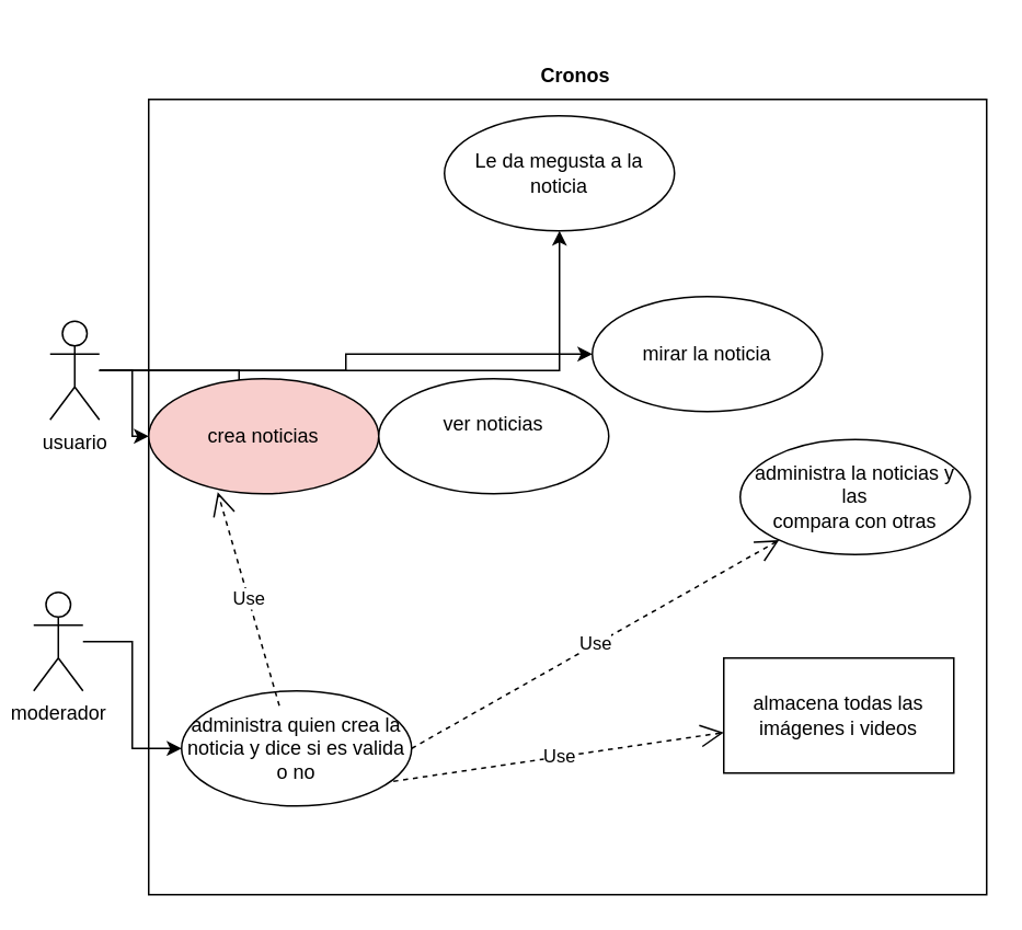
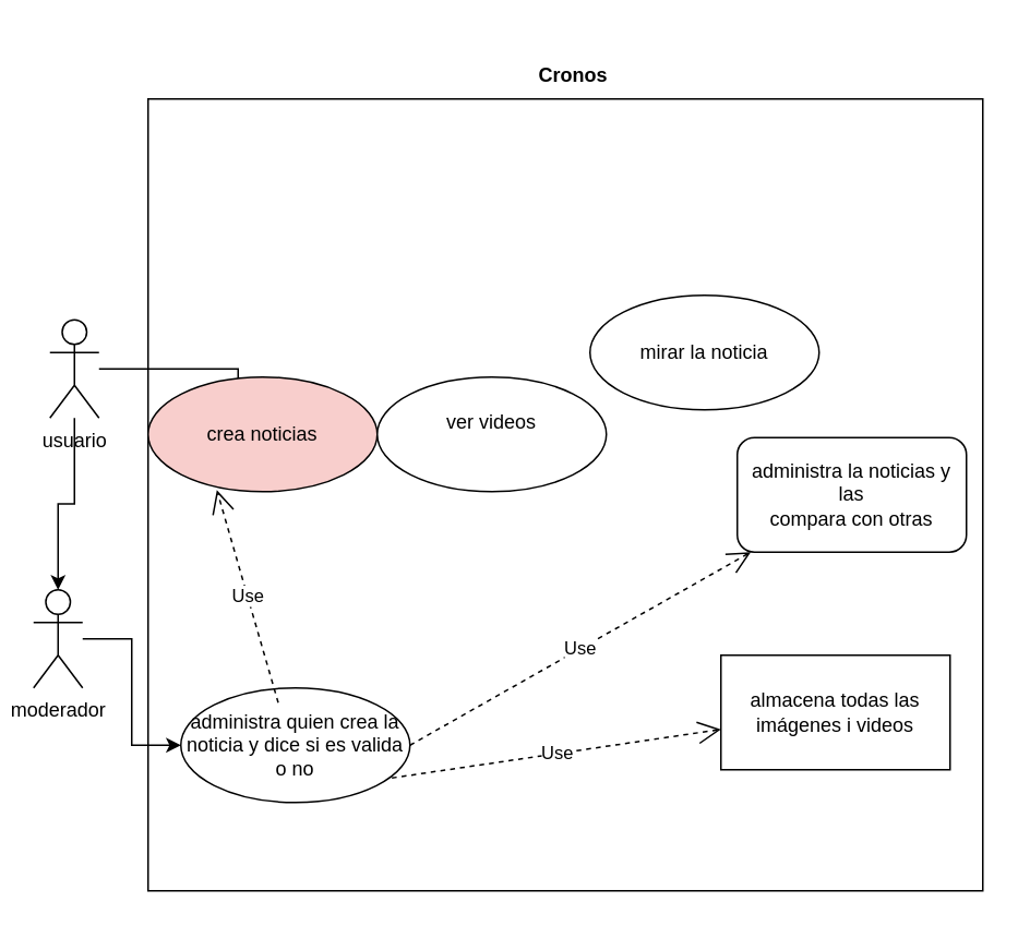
  <mxCell id="0" />
  <mxCell id="1" parent="0" />
  <mxCell id="2" value="" style="html=1;" parent="1" vertex="1"><mxGeometry x="90" y="60" width="510" height="484" as="geometry" /></mxCell>
  <mxCell id="3" value="Cronos" style="text;align=center;fontStyle=1;verticalAlign=middle;spacingLeft=3;spacingRight=3;strokeColor=none;rotatable=0;points=[[0,0.5],[1,0.5]];portConstraint=eastwest;" parent="1" vertex="1"><mxGeometry x="280" y="20" width="140" height="50" as="geometry" /></mxCell>
- <mxCell id="4" style="edgeStyle=orthogonalEdgeStyle;rounded=0;orthogonalLoop=1;jettySize=auto;html=1;" parent="1" source="8" target="11" edge="1"><mxGeometry relative="1" as="geometry" /></mxCell>
- <mxCell id="5" style="edgeStyle=orthogonalEdgeStyle;rounded=0;orthogonalLoop=1;jettySize=auto;html=1;" parent="1" source="8" target="16" edge="1"><mxGeometry relative="1" as="geometry" /></mxCell>
+ <mxCell id="4" style="edgeStyle=orthogonalEdgeStyle;rounded=0;orthogonalLoop=1;jettySize=auto;html=1;" parent="1" source="8" target="10" edge="1"><mxGeometry relative="1" as="geometry" /></mxCell>
  <mxCell id="6" style="edgeStyle=orthogonalEdgeStyle;rounded=0;orthogonalLoop=1;jettySize=auto;html=1;" parent="1" source="8" target="17" edge="1"><mxGeometry relative="1" as="geometry" /></mxCell>
- <mxCell id="7" style="edgeStyle=orthogonalEdgeStyle;rounded=0;orthogonalLoop=1;jettySize=auto;html=1;" parent="1" source="8" target="18" edge="1"><mxGeometry relative="1" as="geometry" /></mxCell>
  <mxCell id="8" value="usuario" style="shape=umlActor;verticalLabelPosition=bottom;verticalAlign=top;html=1;" parent="1" vertex="1"><mxGeometry x="30" y="195" width="30" height="60" as="geometry" /></mxCell>
  <mxCell id="9" style="edgeStyle=orthogonalEdgeStyle;rounded=0;orthogonalLoop=1;jettySize=auto;html=1;" parent="1" source="10" target="12" edge="1"><mxGeometry relative="1" as="geometry" /></mxCell>
  <mxCell id="10" value="moderador" style="shape=umlActor;verticalLabelPosition=bottom;verticalAlign=top;html=1;" parent="1" vertex="1"><mxGeometry x="20" y="360" width="30" height="60" as="geometry" /></mxCell>
  <mxCell id="11" value="crea noticias " style="ellipse;whiteSpace=wrap;html=1;fillColor=#f8cecc;" parent="1" vertex="1"><mxGeometry x="90" y="230" width="140" height="70" as="geometry" /></mxCell>
  <mxCell id="12" value="&lt;div&gt;administra quien crea la &lt;br&gt;&lt;/div&gt;&lt;div&gt;noticia y dice si es valida&lt;/div&gt;&lt;div&gt;o no&lt;br&gt;&lt;/div&gt;" style="ellipse;whiteSpace=wrap;html=1;" parent="1" vertex="1"><mxGeometry x="110" y="420" width="140" height="70" as="geometry" /></mxCell>
- <mxCell id="13" value="&lt;div&gt;administra la noticias y las &lt;br&gt;&lt;/div&gt;&lt;div&gt;compara con otras&lt;br&gt;&lt;/div&gt;" style="ellipse;whiteSpace=wrap;html=1;" parent="1" vertex="1"><mxGeometry x="450" y="267" width="140" height="70" as="geometry" /></mxCell>
+ <mxCell id="13" value="&lt;div&gt;administra la noticias y las &lt;br&gt;&lt;/div&gt;&lt;div&gt;compara con otras&lt;br&gt;&lt;/div&gt;" style="whiteSpace=wrap;html=1;rounded=1;" parent="1" vertex="1"><mxGeometry x="450" y="267" width="140" height="70" as="geometry" /></mxCell>
  <mxCell id="14" value="Use" style="endArrow=open;endSize=12;dashed=1;html=1;rounded=0;exitX=1;exitY=0.5;exitDx=0;exitDy=0;" parent="1" source="12" target="13" edge="1"><mxGeometry width="160" relative="1" as="geometry"><mxPoint x="270" y="389.5" as="sourcePoint" /><mxPoint x="430" y="389.5" as="targetPoint" /></mxGeometry></mxCell>
  <mxCell id="15" value="&lt;div&gt;almacena todas las &lt;br&gt;&lt;/div&gt;&lt;div&gt;imágenes i videos&lt;br&gt;&lt;/div&gt;" style="whiteSpace=wrap;html=1;rounded=0;" parent="1" vertex="1"><mxGeometry x="440" y="400" width="140" height="70" as="geometry" /></mxCell>
- <mxCell id="16" value="Le da megusta a la noticia" style="ellipse;whiteSpace=wrap;html=1;" parent="1" vertex="1"><mxGeometry x="270" y="70" width="140" height="70" as="geometry" /></mxCell>
- <mxCell id="17" value="&lt;div&gt;ver noticias&lt;/div&gt;&lt;div&gt;&lt;br&gt;&lt;/div&gt;" style="ellipse;whiteSpace=wrap;html=1;" parent="1" vertex="1"><mxGeometry x="230" y="230" width="140" height="70" as="geometry" /></mxCell>
+ <mxCell id="17" value="&lt;div&gt;ver videos&lt;/div&gt;&lt;div&gt;&lt;br&gt;&lt;/div&gt;" style="ellipse;whiteSpace=wrap;html=1;" parent="1" vertex="1"><mxGeometry x="230" y="230" width="140" height="70" as="geometry" /></mxCell>
  <mxCell id="18" value="mirar la noticia" style="ellipse;whiteSpace=wrap;html=1;" parent="1" vertex="1"><mxGeometry x="360" y="180" width="140" height="70" as="geometry" /></mxCell>
  <mxCell id="19" value="Use" style="endArrow=open;endSize=12;dashed=1;html=1;rounded=0;exitX=0.921;exitY=0.786;exitDx=0;exitDy=0;exitPerimeter=0;" parent="1" source="12" target="15" edge="1"><mxGeometry width="160" relative="1" as="geometry"><mxPoint x="250" y="400" as="sourcePoint" /><mxPoint x="410" y="400" as="targetPoint" /></mxGeometry></mxCell>
  <mxCell id="20" value="Use" style="endArrow=open;endSize=12;dashed=1;html=1;rounded=0;entryX=0.3;entryY=0.986;entryDx=0;entryDy=0;entryPerimeter=0;" parent="1" target="11" edge="1"><mxGeometry width="160" relative="1" as="geometry"><mxPoint x="169.5" y="429" as="sourcePoint" /><mxPoint x="169.5" y="370" as="targetPoint" /><Array as="points" /></mxGeometry></mxCell>
